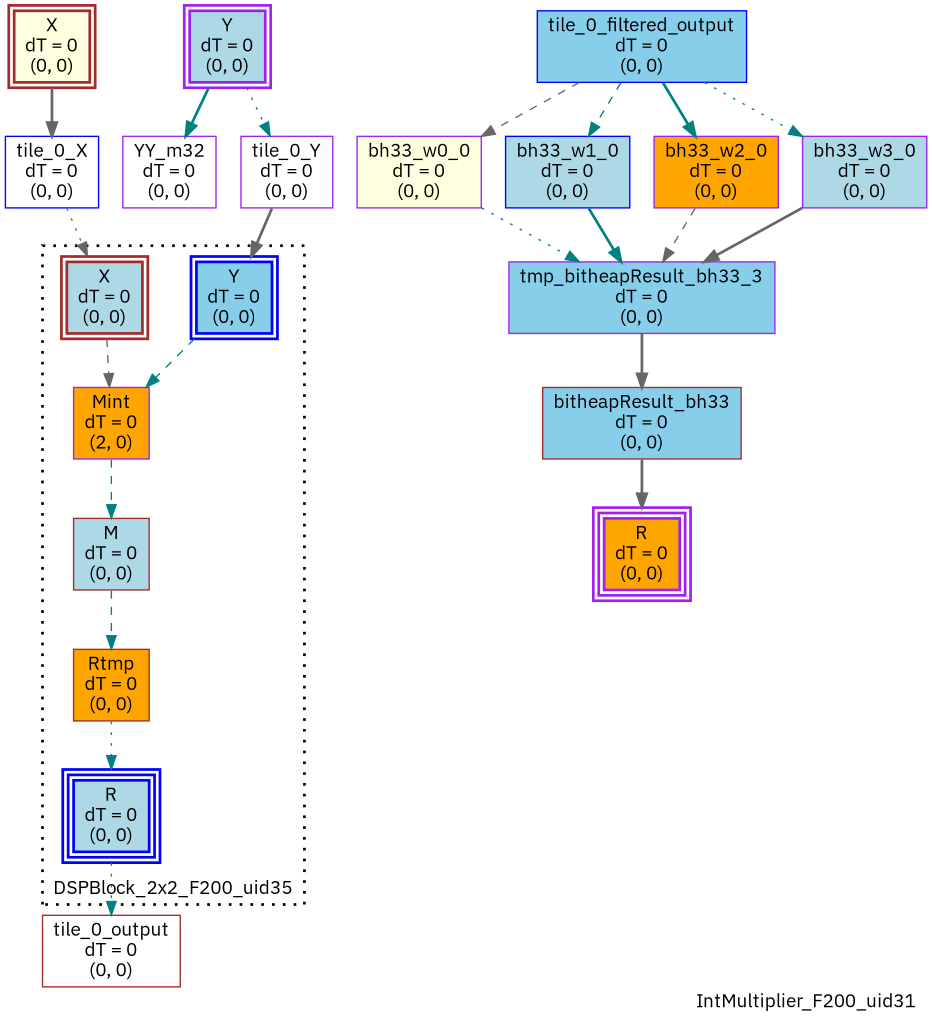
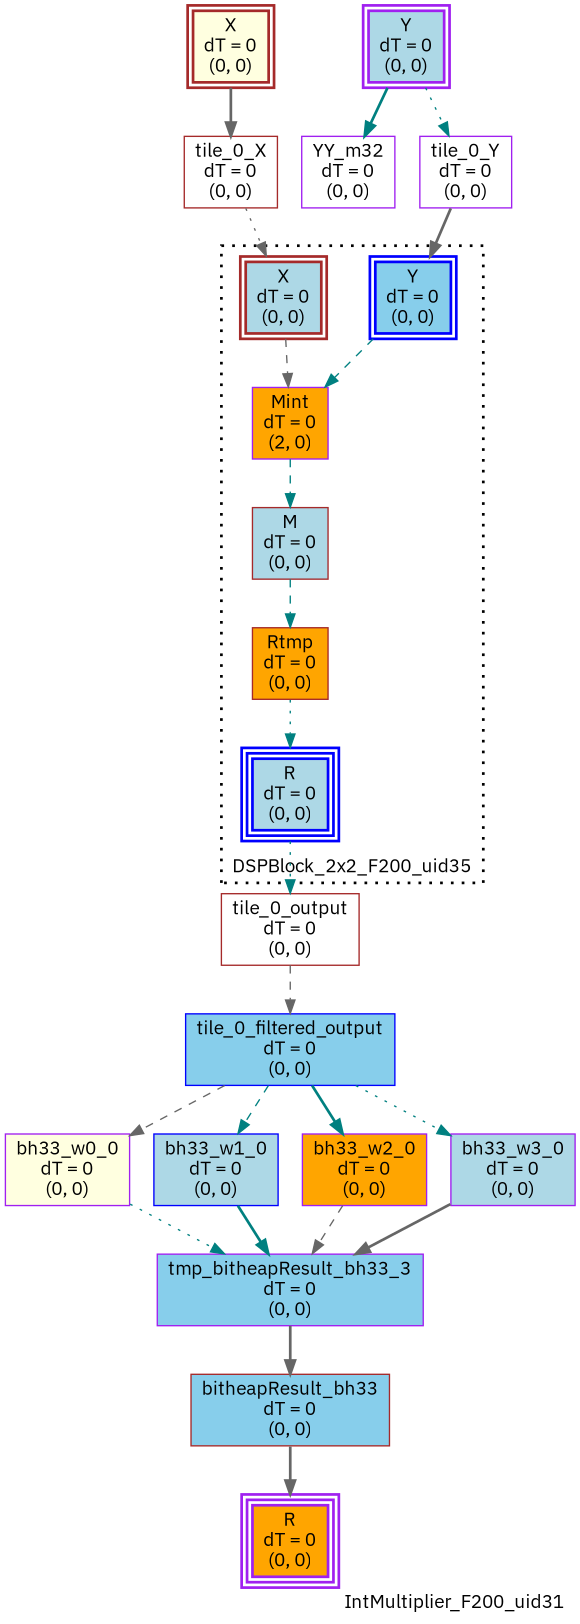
  digraph {
    fontname="IBM Plex Sans"
    label=IntMultiplier_F200_uid31
    labeljust=right
    labelloc=bottom
    nodesep=0.25
    ranksep=0.5
    node [color=purple fillcolor=lightblue fontname="IBM Plex Sans" peripheries=1 shape=box style=filled]
    edge [arrowhead=normal arrowsize=1.0 arrowtail=normal color=teal dir=forward fontname="IBM Plex Sans" style=bold]
    n1 [color=brown fillcolor=lightyellow label="X\ndT = 0\n(0, 0)" peripheries=2 style="bold, filled,filled"]
    n2 [label="Y\ndT = 0\n(0, 0)" peripheries=2 style="bold, filled,filled"]
    n3 [fillcolor=orange label="R\ndT = 0\n(0, 0)" peripheries=3 style="bold, filled,filled"]
    n4 [color=brown label="X\ndT = 0\n(0, 0)" peripheries=2 style="bold, filled,filled"]
    n5 [color=blue fillcolor=skyblue label="Y\ndT = 0\n(0, 0)" peripheries=2 style="bold, filled,filled"]
    n6 [color=blue label="R\ndT = 0\n(0, 0)" peripheries=3 style="bold, filled,filled"]
    n7 [fillcolor=orange label="Mint\ndT = 0\n(2, 0)"]
    n8 [color=brown label="M\ndT = 0\n(0, 0)"]
    n9 [color=brown fillcolor=orange label="Rtmp\ndT = 0\n(0, 0)"]
-   n10 [color=blue fillcolor=white label="tile_0_X\ndT = 0\n(0, 0)"]
+   n10 [color=brown fillcolor=white label="tile_0_X\ndT = 0\n(0, 0)"]
    n11 [fillcolor=white label="YY_m32\ndT = 0\n(0, 0)"]
    n12 [fillcolor=white label="tile_0_Y\ndT = 0\n(0, 0)"]
    n13 [color=brown fillcolor=white label="tile_0_output\ndT = 0\n(0, 0)"]
    n14 [color=blue fillcolor=skyblue label="tile_0_filtered_output\ndT = 0\n(0, 0)"]
    n15 [fillcolor=lightyellow label="bh33_w0_0\ndT = 0\n(0, 0)"]
    n16 [color=blue label="bh33_w1_0\ndT = 0\n(0, 0)"]
    n17 [fillcolor=orange label="bh33_w2_0\ndT = 0\n(0, 0)"]
    n18 [label="bh33_w3_0\ndT = 0\n(0, 0)"]
    n19 [fillcolor=skyblue label="tmp_bitheapResult_bh33_3\ndT = 0\n(0, 0)"]
    n20 [color=brown fillcolor=skyblue label="bitheapResult_bh33\ndT = 0\n(0, 0)"]
    subgraph sub_1 {
      rank=same
      n1
      n2
    }
    subgraph sub_2 {
      rank=same
      n3
    }
    subgraph cluster_3 {
      label=DSPBlock_2x2_F200_uid35
      style="bold, dotted"
      n7
      n8
      n9
      subgraph sub_4 {
        label=DSPBlock_2x2_F200_uid35
        rank=same
        style="bold, dotted"
        n4
        n5
      }
      subgraph sub_5 {
        label=DSPBlock_2x2_F200_uid35
        rank=same
        style="bold, dotted"
        n6
      }
    }
    n1 -> n10 [color=gray40]
    n2 -> n11
    n2 -> n12 [style=dotted]
    n4 -> n7 [color=gray40 style=dashed]
    n5 -> n7 [style=dashed]
    n6 -> n13 [style=dotted]
    n7 -> n8 [style=dashed]
    n8 -> n9 [style=dashed]
    n9 -> n6 [style=dotted]
    n10 -> n4 [color=gray40 style=dotted]
    n12 -> n5 [color=gray40]
+   n13 -> n14 [color=gray40 style=dashed]
    n14 -> n15 [color=gray40 style=dashed]
    n14 -> n16 [style=dashed]
    n14 -> n17
    n14 -> n18 [style=dotted]
    n15 -> n19 [style=dotted]
    n16 -> n19
    n17 -> n19 [color=gray40 style=dashed]
    n18 -> n19 [color=gray40]
    n19 -> n20 [color=gray40]
    n20 -> n3 [color=gray40]
  }
